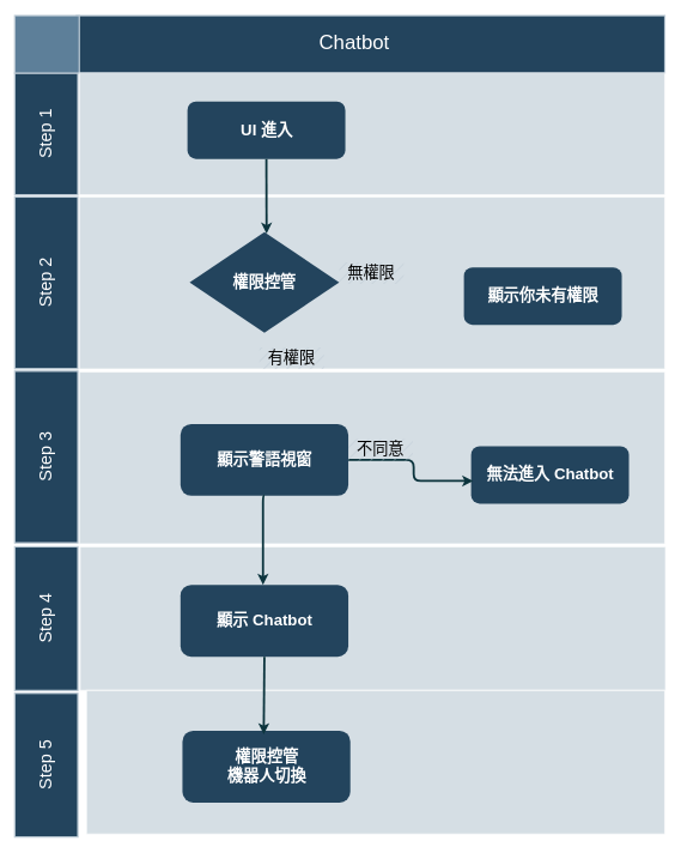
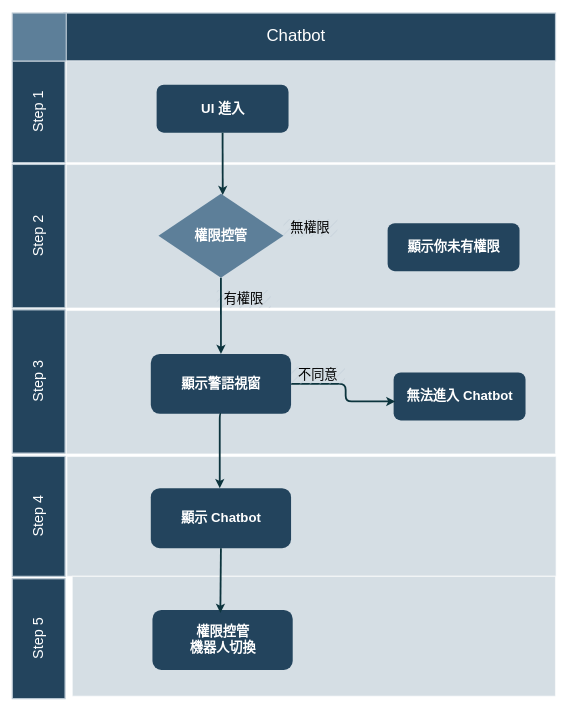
  <mxCell id="0" />
  <mxCell id="1" parent="0" />
  <mxCell id="2" value="" style="strokeColor=#FFFFFF;fillColor=#BAC8D3;fontSize=18;strokeWidth=2;fontFamily=Helvetica;html=1;opacity=60;" parent="1" vertex="1"><mxGeometry x="110" y="516.5" width="816" height="239.5" as="geometry" /></mxCell>
  <mxCell id="3" value="&amp;nbsp; &amp;nbsp; &amp;nbsp; &amp;nbsp; &amp;nbsp; &amp;nbsp; &amp;nbsp; &amp;nbsp; &amp;nbsp; &amp;nbsp; &amp;nbsp; &amp;nbsp; &amp;nbsp; &amp;nbsp; &amp;nbsp; &amp;nbsp; &amp;nbsp; &amp;nbsp; &amp;nbsp; &lt;font style=&quot;font-size: 28px;&quot;&gt;Chatbot&lt;/font&gt;" style="strokeColor=#BAC8D3;fillColor=#23445D;fontSize=24;strokeWidth=2;fontFamily=Helvetica;html=1;fontColor=#FFFFFF;fontStyle=0;spacingBottom=8;spacingRight=0;spacingLeft=83;align=left;" parent="1" vertex="1"><mxGeometry x="106" y="20.5" width="820" height="80" as="geometry" /></mxCell>
  <mxCell id="4" value="Step 1" style="strokeColor=#BAC8D3;fillColor=#23445D;fontSize=24;strokeWidth=2;horizontal=0;fontFamily=Helvetica;html=1;fontColor=#FFFFFF;fontStyle=0" parent="1" vertex="1"><mxGeometry x="20" y="100.5" width="88" height="169.5" as="geometry" /></mxCell>
  <mxCell id="5" value="" style="strokeColor=#BAC8D3;fillColor=#5d7f99;fontSize=19;strokeWidth=2;fontFamily=Helvetica;html=1;labelBackgroundColor=none;fontColor=#FFFFFF;" parent="1" vertex="1"><mxGeometry x="20" y="20.5" width="90" height="80" as="geometry" /></mxCell>
  <mxCell id="6" value="" style="strokeColor=#FFFFFF;fillColor=#BAC8D3;fontSize=18;strokeWidth=2;fontFamily=Helvetica;html=1;opacity=60;" parent="1" vertex="1"><mxGeometry x="110" y="100.5" width="816" height="169.5" as="geometry" /></mxCell>
  <mxCell id="7" value="Step 2" style="strokeColor=#BAC8D3;fillColor=#23445D;fontSize=24;strokeWidth=2;horizontal=0;fontFamily=Helvetica;html=1;fontColor=#FFFFFF;fontStyle=0" parent="1" vertex="1"><mxGeometry x="20" y="273" width="88" height="239" as="geometry" /></mxCell>
  <mxCell id="8" value="" style="strokeColor=#FFFFFF;fillColor=#BAC8D3;fontSize=18;strokeWidth=2;fontFamily=Helvetica;html=1;opacity=60;" parent="1" vertex="1"><mxGeometry x="110" y="273" width="816" height="239.5" as="geometry" /></mxCell>
  <mxCell id="9" value="&lt;font style=&quot;font-size: 22px;&quot;&gt;&lt;b style=&quot;&quot;&gt;顯示警語視窗&lt;/b&gt;&lt;/font&gt;" style="rounded=1;fillColor=#23445D;strokeColor=none;strokeWidth=2;fontFamily=Helvetica;html=1;gradientColor=none;labelPosition=center;verticalLabelPosition=middle;align=center;verticalAlign=middle;fontColor=#FFFFFF;" parent="1" vertex="1"><mxGeometry x="251" y="589" width="233.94" height="100" as="geometry" /></mxCell>
  <mxCell id="10" value="&lt;font style=&quot;color: rgb(0, 0, 0); font-size: 22px;&quot;&gt;有權限&lt;/font&gt;" style="rounded=0;whiteSpace=wrap;html=1;strokeColor=none;fillColor=#BAC8D3;fillStyle=hatch;" parent="1" vertex="1"><mxGeometry x="361" y="482.5" width="90" height="30" as="geometry" /></mxCell>
+ <mxCell id="11" value="" style="edgeStyle=elbowEdgeStyle;elbow=horizontal;strokeWidth=3;strokeColor=#0C343D;fontFamily=Helvetica;html=1;exitX=0.5;exitY=1;exitDx=0;exitDy=0;entryX=0.5;entryY=0;entryDx=0;entryDy=0;" parent="1" source="13" target="9" edge="1"><mxGeometry x="6.449" y="830.5" width="131.973" height="100" as="geometry"><mxPoint x="381.645" y="461.18" as="sourcePoint" /><mxPoint x="376" y="560" as="targetPoint" /><Array as="points"><mxPoint x="368" y="390" /></Array></mxGeometry></mxCell>
  <mxCell id="12" value="&lt;span style=&quot;font-size: 22px;&quot;&gt;&lt;b&gt;顯示你未有權限&lt;/b&gt;&lt;/span&gt;" style="rounded=1;fillColor=#23445D;strokeColor=none;strokeWidth=2;fontFamily=Helvetica;html=1;gradientColor=none;labelPosition=center;verticalLabelPosition=middle;align=center;verticalAlign=middle;fontColor=#FFFFFF;" parent="1" vertex="1"><mxGeometry x="646" y="371" width="220" height="80" as="geometry" /></mxCell>
- <mxCell id="13" value="&lt;b style=&quot;color: rgb(255, 255, 255); font-size: 22px; text-wrap-mode: nowrap;&quot;&gt;權限控管&lt;/b&gt;" style="rhombus;whiteSpace=wrap;html=1;strokeColor=none;fillColor=#23445D;" parent="1" vertex="1"><mxGeometry x="263.73" y="322" width="208.48" height="140" as="geometry" /></mxCell>
+ <mxCell id="13" value="&lt;b style=&quot;color: rgb(255, 255, 255); font-size: 22px; text-wrap-mode: nowrap;&quot;&gt;權限控管&lt;/b&gt;" style="rhombus;whiteSpace=wrap;html=1;strokeColor=none;fillColor=#5d7f99;" parent="1" vertex="1"><mxGeometry x="263.73" y="322" width="208.48" height="140" as="geometry" /></mxCell>
  <mxCell id="14" value="&lt;font style=&quot;color: rgb(0, 0, 0); font-size: 22px;&quot;&gt;無權限&lt;/font&gt;" style="rounded=0;whiteSpace=wrap;html=1;strokeColor=none;fillColor=#BAC8D3;fillStyle=hatch;" parent="1" vertex="1"><mxGeometry x="472.21" y="364" width="90" height="30" as="geometry" /></mxCell>
  <mxCell id="15" value="&lt;span style=&quot;font-size: 22px;&quot;&gt;&lt;b&gt;UI 進入&lt;/b&gt;&lt;/span&gt;" style="rounded=1;fillColor=#23445D;strokeColor=none;strokeWidth=2;fontFamily=Helvetica;html=1;gradientColor=none;labelPosition=center;verticalLabelPosition=middle;align=center;verticalAlign=middle;fontColor=#FFFFFF;" parent="1" vertex="1"><mxGeometry x="260.73" y="140" width="220" height="80" as="geometry" /></mxCell>
  <mxCell id="16" value="" style="edgeStyle=elbowEdgeStyle;elbow=horizontal;strokeWidth=3;strokeColor=#0C343D;fontFamily=Helvetica;html=1;exitX=0.5;exitY=1;exitDx=0;exitDy=0;" parent="1" source="15" target="13" edge="1"><mxGeometry x="6.449" y="830.5" width="131.973" height="100" as="geometry"><mxPoint x="726" y="479" as="sourcePoint" /><mxPoint x="368" y="270" as="targetPoint" /></mxGeometry></mxCell>
  <mxCell id="17" value="Step 3" style="strokeColor=#BAC8D3;fillColor=#23445D;fontSize=24;strokeWidth=2;horizontal=0;fontFamily=Helvetica;html=1;fontColor=#FFFFFF;fontStyle=0" parent="1" vertex="1"><mxGeometry x="20" y="515.5" width="88" height="239" as="geometry" /></mxCell>
  <mxCell id="18" value="" style="strokeColor=#FFFFFF;fillColor=#BAC8D3;fontSize=18;strokeWidth=2;fontFamily=Helvetica;html=1;opacity=60;" parent="1" vertex="1"><mxGeometry x="111" y="760" width="816" height="200" as="geometry" /></mxCell>
  <mxCell id="19" value="&lt;span style=&quot;font-size: 22px;&quot;&gt;&lt;b&gt;顯示 Chatbot&lt;/b&gt;&lt;/span&gt;" style="rounded=1;fillColor=#23445D;strokeColor=none;strokeWidth=2;fontFamily=Helvetica;html=1;gradientColor=none;labelPosition=center;verticalLabelPosition=middle;align=center;verticalAlign=middle;fontColor=#FFFFFF;" parent="1" vertex="1"><mxGeometry x="251" y="813" width="233.94" height="100" as="geometry" /></mxCell>
  <mxCell id="20" value="" style="edgeStyle=elbowEdgeStyle;elbow=horizontal;strokeWidth=3;strokeColor=#0C343D;fontFamily=Helvetica;html=1;exitX=0.5;exitY=1;exitDx=0;exitDy=0;" parent="1" source="9" target="19" edge="1"><mxGeometry x="6.449" y="830.5" width="131.973" height="100" as="geometry"><mxPoint x="384.825" y="689" as="sourcePoint" /><mxPoint x="366" y="750" as="targetPoint" /><Array as="points"><mxPoint x="366" y="690" /></Array></mxGeometry></mxCell>
  <mxCell id="21" value="&lt;span style=&quot;font-size: 22px;&quot;&gt;&lt;b&gt;無法進入 Chatbot&lt;/b&gt;&lt;/span&gt;" style="rounded=1;fillColor=#23445D;strokeColor=none;strokeWidth=2;fontFamily=Helvetica;html=1;gradientColor=none;labelPosition=center;verticalLabelPosition=middle;align=center;verticalAlign=middle;fontColor=#FFFFFF;" parent="1" vertex="1"><mxGeometry x="656" y="620" width="220" height="80" as="geometry" /></mxCell>
  <mxCell id="22" value="" style="edgeStyle=elbowEdgeStyle;elbow=horizontal;strokeWidth=3;strokeColor=#0C343D;fontFamily=Helvetica;html=1;entryX=0.013;entryY=0.604;entryDx=0;entryDy=0;entryPerimeter=0;exitX=1;exitY=0.5;exitDx=0;exitDy=0;" parent="1" source="9" target="21" edge="1"><mxGeometry x="6.449" y="830.5" width="131.973" height="100" as="geometry"><mxPoint x="598" y="619" as="sourcePoint" /><mxPoint x="596" y="740" as="targetPoint" /><Array as="points"><mxPoint x="576" y="657" /></Array></mxGeometry></mxCell>
  <mxCell id="23" value="&lt;font style=&quot;color: rgb(0, 0, 0); font-size: 22px;&quot;&gt;不同意&lt;/font&gt;" style="rounded=0;whiteSpace=wrap;html=1;strokeColor=none;fillColor=#BAC8D3;fillStyle=hatch;" parent="1" vertex="1"><mxGeometry x="484.94" y="610" width="90" height="30" as="geometry" /></mxCell>
  <mxCell id="24" value="Step 4" style="strokeColor=#BAC8D3;fillColor=#23445D;fontSize=24;strokeWidth=2;horizontal=0;fontFamily=Helvetica;html=1;fontColor=#FFFFFF;fontStyle=0" parent="1" vertex="1"><mxGeometry x="20" y="760" width="88" height="200" as="geometry" /></mxCell>
  <mxCell id="25" value="" style="strokeColor=#FFFFFF;fillColor=#BAC8D3;fontSize=18;strokeWidth=2;fontFamily=Helvetica;html=1;opacity=60;" parent="1" vertex="1"><mxGeometry x="120" y="960" width="806" height="200" as="geometry" /></mxCell>
  <mxCell id="26" value="Step 5" style="strokeColor=#BAC8D3;fillColor=#23445D;fontSize=24;strokeWidth=2;horizontal=0;fontFamily=Helvetica;html=1;fontColor=#FFFFFF;fontStyle=0" parent="1" vertex="1"><mxGeometry x="20" y="964" width="88" height="200" as="geometry" /></mxCell>
  <mxCell id="27" value="&lt;span style=&quot;font-size: 22px;&quot;&gt;&lt;b&gt;權限控管&lt;/b&gt;&lt;/span&gt;&lt;div&gt;&lt;span style=&quot;font-size: 22px;&quot;&gt;&lt;b&gt;機器人切換&lt;/b&gt;&lt;/span&gt;&lt;/div&gt;" style="rounded=1;fillColor=#23445D;strokeColor=none;strokeWidth=2;fontFamily=Helvetica;html=1;gradientColor=none;labelPosition=center;verticalLabelPosition=middle;align=center;verticalAlign=middle;fontColor=#FFFFFF;" parent="1" vertex="1"><mxGeometry x="253.76" y="1016" width="233.94" height="100" as="geometry" /></mxCell>
  <mxCell id="28" value="" style="edgeStyle=elbowEdgeStyle;elbow=horizontal;strokeWidth=3;strokeColor=#0C343D;fontFamily=Helvetica;html=1;exitX=0.5;exitY=1;exitDx=0;exitDy=0;" parent="1" source="19" edge="1"><mxGeometry x="6.449" y="830.5" width="131.973" height="100" as="geometry"><mxPoint x="368.97" y="900" as="sourcePoint" /><mxPoint x="366.97" y="1021" as="targetPoint" /><Array as="points" /></mxGeometry></mxCell>
